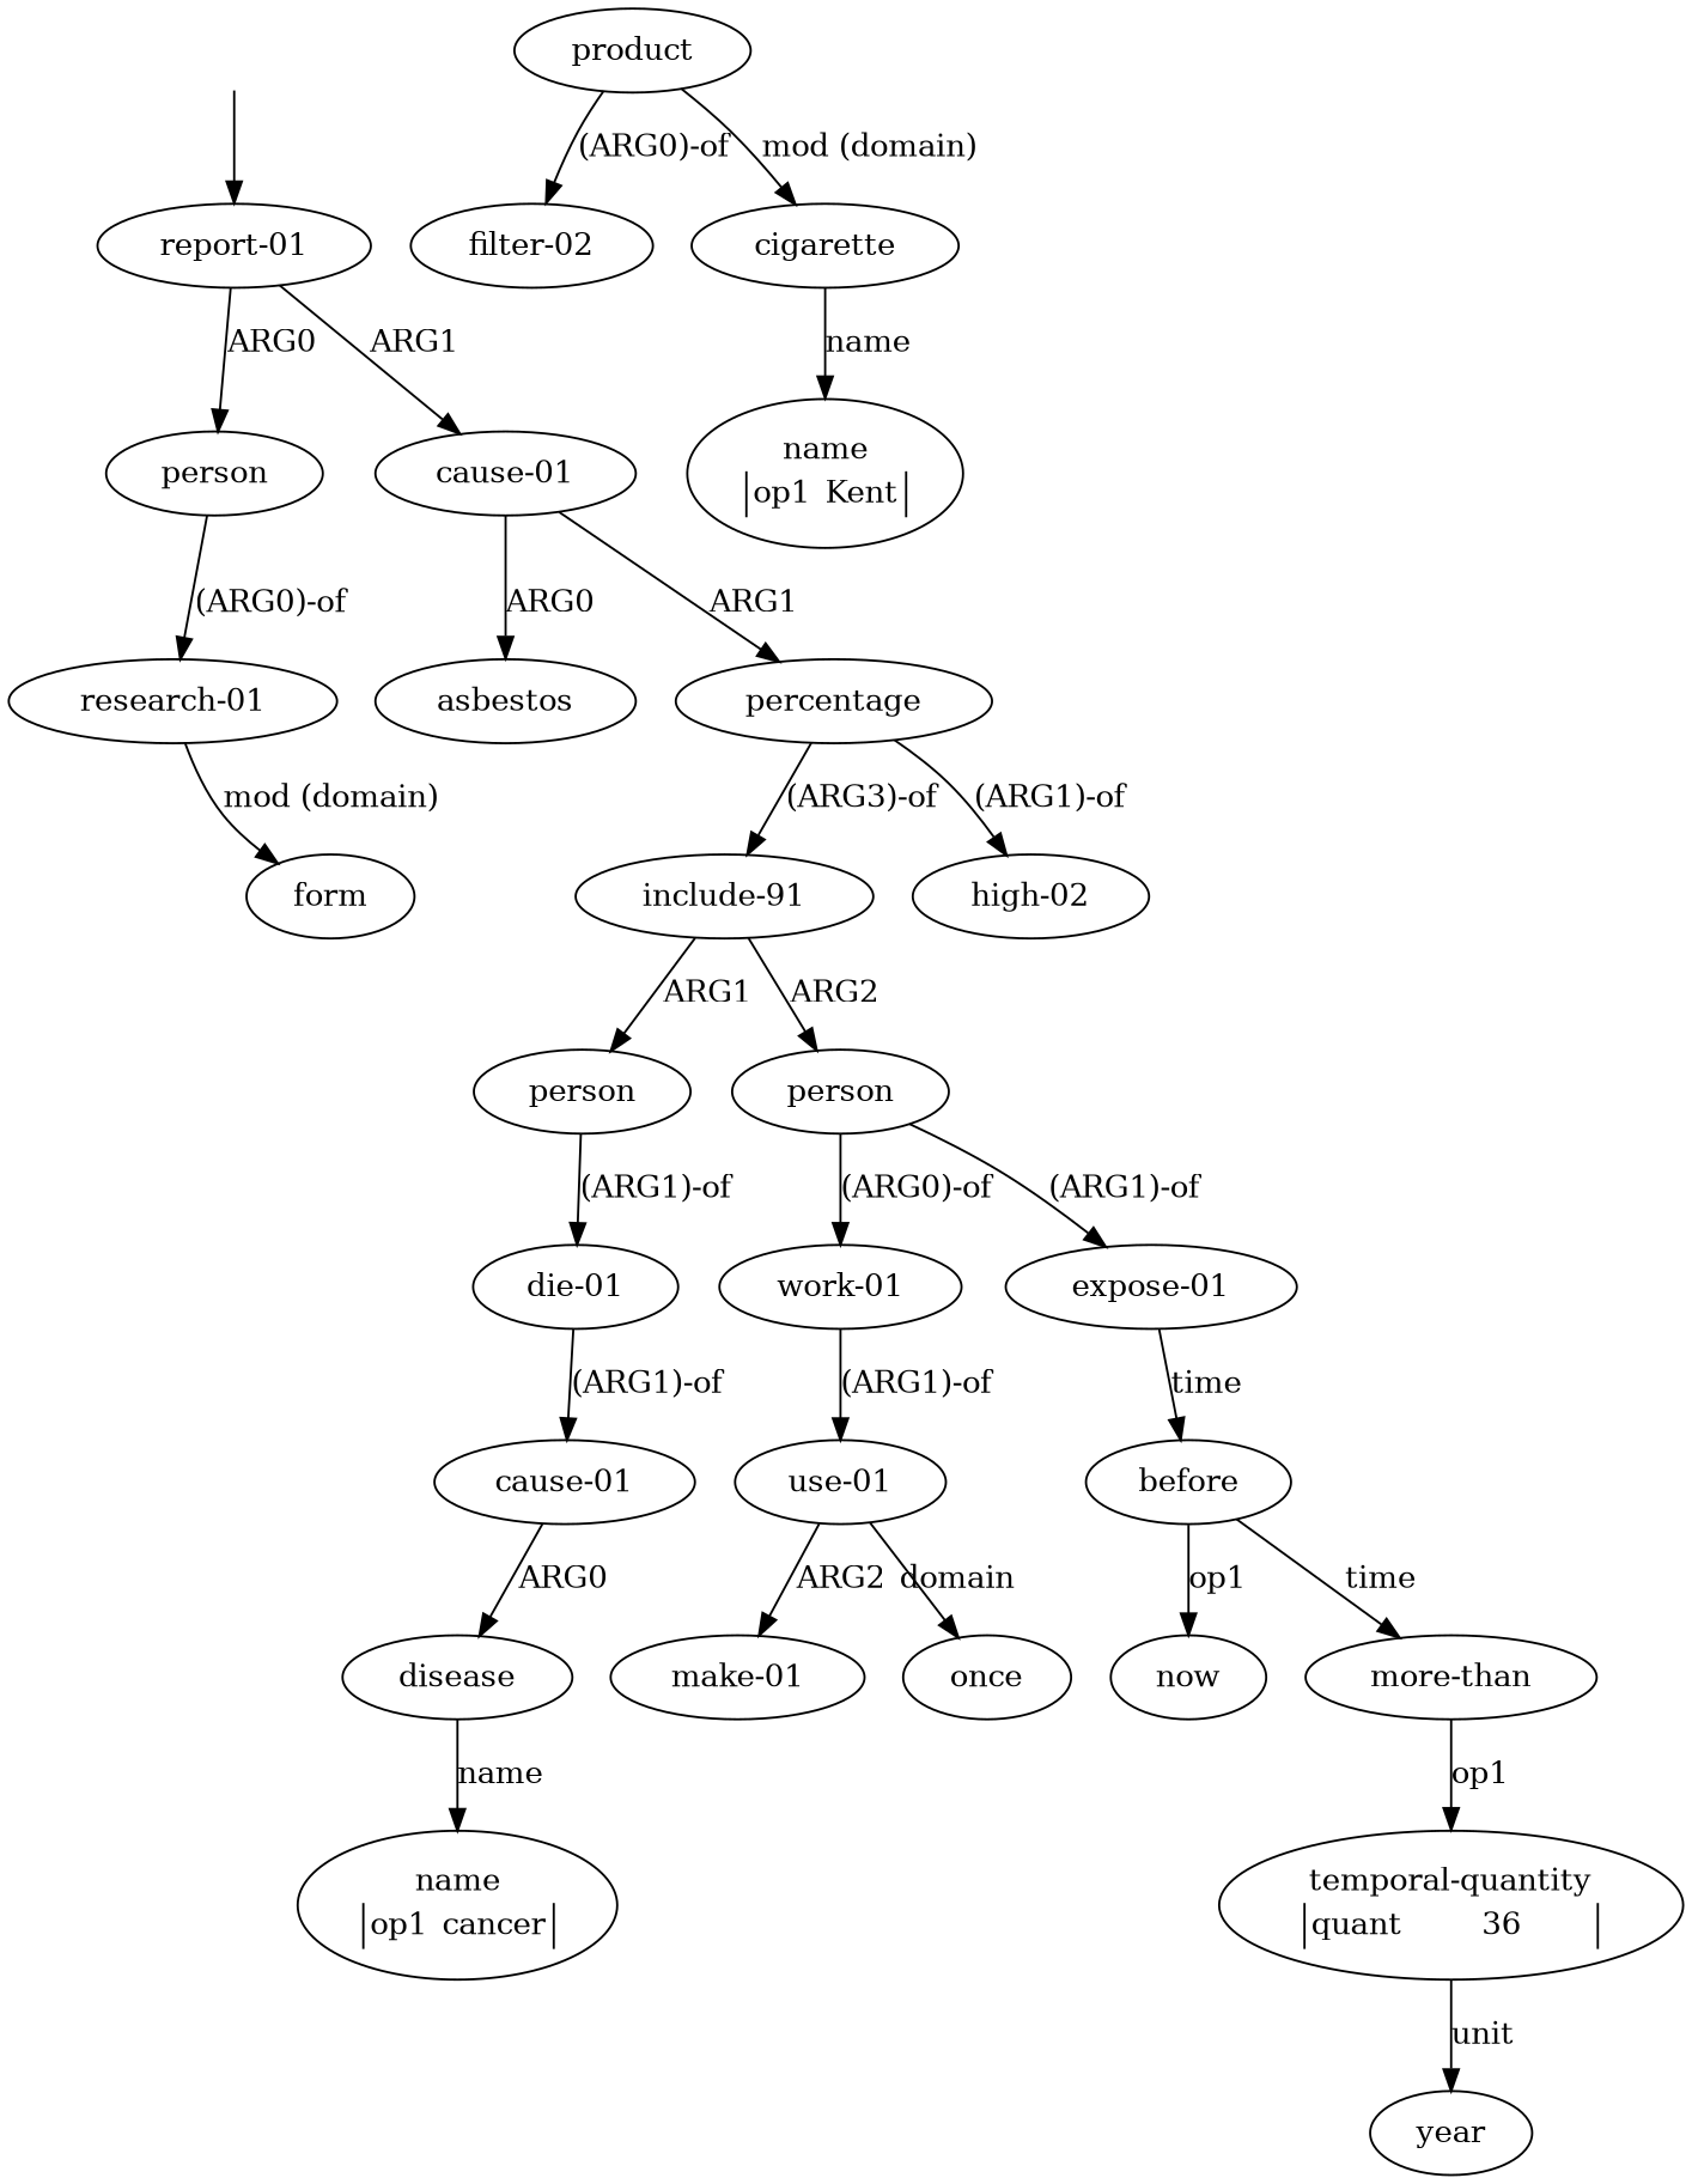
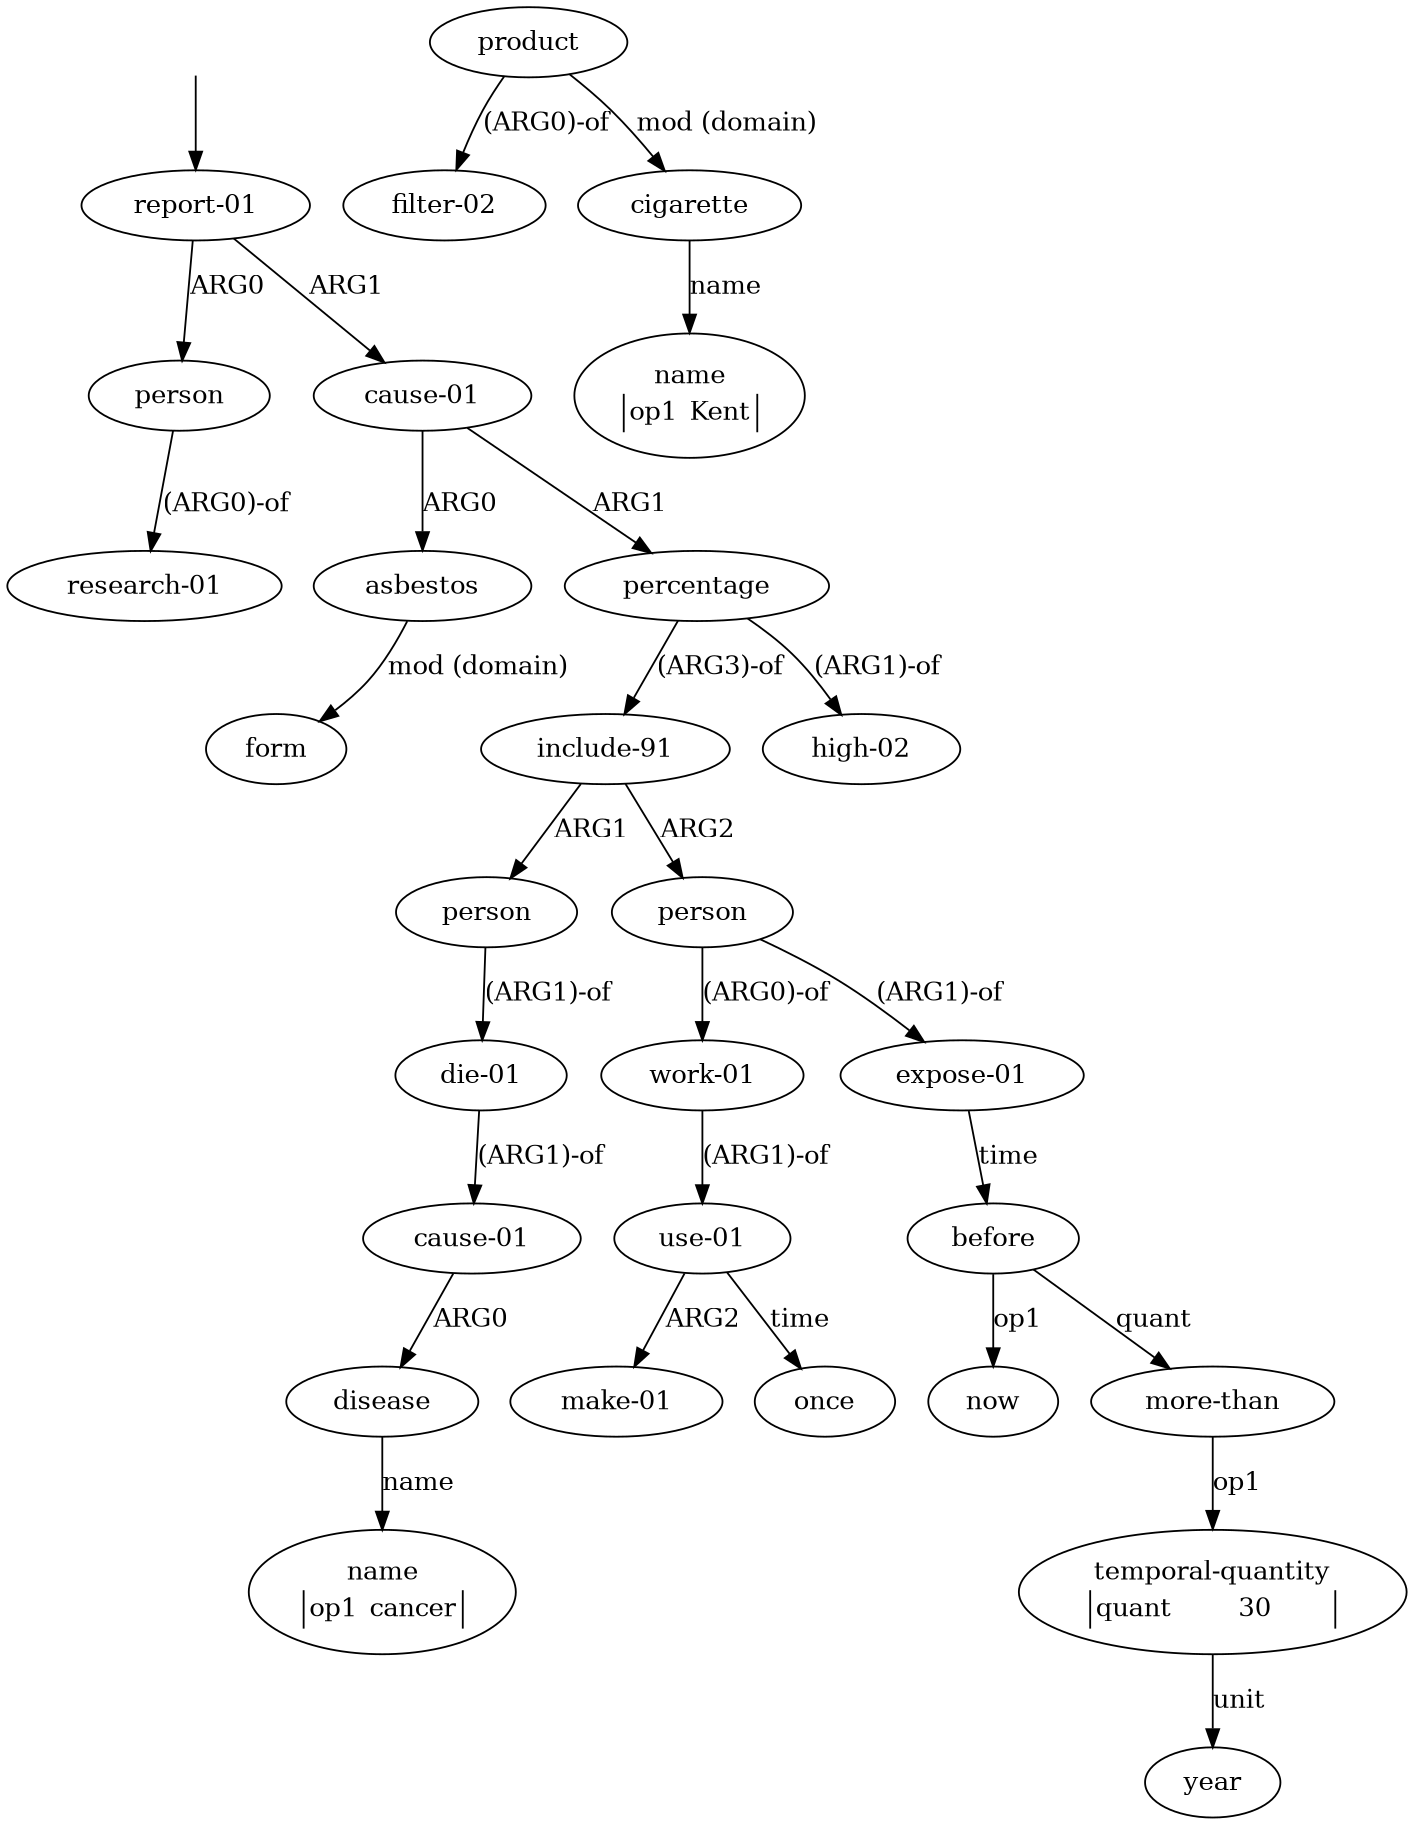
  digraph {
    top [style=invis]
    n2 [label=<<table align="center" border="0" cellspacing="0"><tr><td colspan="2">report-01</td></tr></table>>]
    n3 [label=<<table align="center" border="0" cellspacing="0"><tr><td colspan="2">person</td></tr></table>>]
    n4 [label=<<table align="center" border="0" cellspacing="0"><tr><td colspan="2">cause-01</td></tr></table>>]
    n5 [label=<<table align="center" border="0" cellspacing="0"><tr><td colspan="2">research-01</td></tr></table>>]
    n6 [label=<<table align="center" border="0" cellspacing="0"><tr><td colspan="2">asbestos</td></tr></table>>]
    n7 [label=<<table align="center" border="0" cellspacing="0"><tr><td colspan="2">percentage</td></tr></table>>]
    n8 [label=<<table align="center" border="0" cellspacing="0"><tr><td colspan="2">form</td></tr></table>>]
    n9 [label=<<table align="center" border="0" cellspacing="0"><tr><td colspan="2">include-91</td></tr></table>>]
    n10 [label=<<table align="center" border="0" cellspacing="0"><tr><td colspan="2">high-02</td></tr></table>>]
    n11 [label=<<table align="center" border="0" cellspacing="0"><tr><td colspan="2">use-01</td></tr></table>>]
    n12 [label=<<table align="center" border="0" cellspacing="0"><tr><td colspan="2">make-01</td></tr></table>>]
    n13 [label=<<table align="center" border="0" cellspacing="0"><tr><td colspan="2">once</td></tr></table>>]
    n14 [label=<<table align="center" border="0" cellspacing="0"><tr><td colspan="2">product</td></tr></table>>]
    n15 [label=<<table align="center" border="0" cellspacing="0"><tr><td colspan="2">filter-02</td></tr></table>>]
    n16 [label=<<table align="center" border="0" cellspacing="0"><tr><td colspan="2">cigarette</td></tr></table>>]
    n17 [label=<<table align="center" border="0" cellspacing="0"><tr><td colspan="2">name</td></tr><tr><td sides="l" border="1" align="left">op1</td><td sides="r" border="1" align="left">Kent</td></tr></table>>]
    n18 [label=<<table align="center" border="0" cellspacing="0"><tr><td colspan="2">person</td></tr></table>>]
    n19 [label=<<table align="center" border="0" cellspacing="0"><tr><td colspan="2">person</td></tr></table>>]
    n20 [label=<<table align="center" border="0" cellspacing="0"><tr><td colspan="2">die-01</td></tr></table>>]
    n21 [label=<<table align="center" border="0" cellspacing="0"><tr><td colspan="2">work-01</td></tr></table>>]
    n22 [label=<<table align="center" border="0" cellspacing="0"><tr><td colspan="2">expose-01</td></tr></table>>]
    n23 [label=<<table align="center" border="0" cellspacing="0"><tr><td colspan="2">cause-01</td></tr></table>>]
    n24 [label=<<table align="center" border="0" cellspacing="0"><tr><td colspan="2">disease</td></tr></table>>]
    n25 [label=<<table align="center" border="0" cellspacing="0"><tr><td colspan="2">name</td></tr><tr><td sides="l" border="1" align="left">op1</td><td sides="r" border="1" align="left">cancer</td></tr></table>>]
    n26 [label=<<table align="center" border="0" cellspacing="0"><tr><td colspan="2">before</td></tr></table>>]
    n27 [label=<<table align="center" border="0" cellspacing="0"><tr><td colspan="2">now</td></tr></table>>]
    n28 [label=<<table align="center" border="0" cellspacing="0"><tr><td colspan="2">more-than</td></tr></table>>]
-   n29 [label=<<table align="center" border="0" cellspacing="0"><tr><td colspan="2">temporal-quantity</td></tr><tr><td sides="l" border="1" align="left">quant</td><td sides="r" border="1" align="left">36</td></tr></table>>]
+   n29 [label=<<table align="center" border="0" cellspacing="0"><tr><td colspan="2">temporal-quantity</td></tr><tr><td sides="l" border="1" align="left">quant</td><td sides="r" border="1" align="left">30</td></tr></table>>]
    n30 [label=<<table align="center" border="0" cellspacing="0"><tr><td colspan="2">year</td></tr></table>>]
    top -> n2
    n2 -> n3 [label=ARG0]
    n2 -> n4 [label=ARG1]
    n3 -> n5 [label="(ARG0)-of"]
    n4 -> n6 [label=ARG0]
    n4 -> n7 [label=ARG1]
-   n5 -> n8 [label="mod (domain)"]
+   n6 -> n8 [label="mod (domain)"]
    n7 -> n9 [label="(ARG3)-of"]
    n7 -> n10 [label="(ARG1)-of"]
    n9 -> n18 [label=ARG1]
    n9 -> n19 [label=ARG2]
    n11 -> n12 [label=ARG2]
-   n11 -> n13 [label=domain]
+   n11 -> n13 [label=time]
    n14 -> n15 [label="(ARG0)-of"]
    n14 -> n16 [label="mod (domain)"]
    n16 -> n17 [label=name]
    n18 -> n20 [label="(ARG1)-of"]
    n19 -> n21 [label="(ARG0)-of"]
    n19 -> n22 [label="(ARG1)-of"]
    n20 -> n23 [label="(ARG1)-of"]
    n21 -> n11 [label="(ARG1)-of"]
    n22 -> n26 [label=time]
    n23 -> n24 [label=ARG0]
    n24 -> n25 [label=name]
    n26 -> n27 [label=op1]
-   n26 -> n28 [label=time]
+   n26 -> n28 [label=quant]
    n28 -> n29 [label=op1]
    n29 -> n30 [label=unit]
  }
